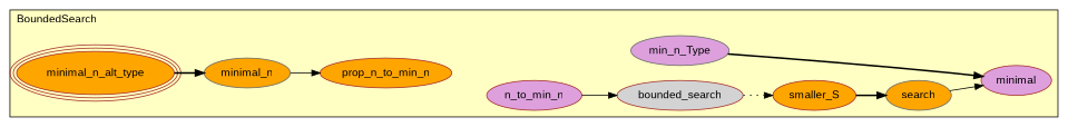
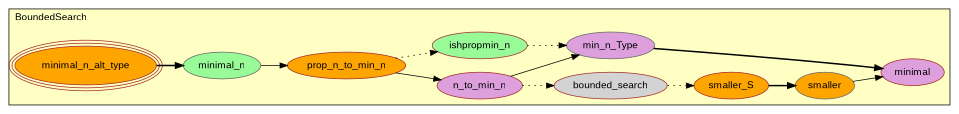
  digraph {
    fontname="Liberation Sans"
    rankdir=LR
    node [color=brown fillcolor=orange fontname="Liberation Sans" style=filled]
    edge [fontname="Liberation Sans" style=solid]
    n1 [label=minimal_n_alt_type peripheries=3]
-   n2 [color=gray40 label=minimal_n]
+   n2 [color=gray40 fillcolor=palegreen label=minimal_n]
    n3 [label=prop_n_to_min_n]
    n4 [fillcolor=plum label=n_to_min_n]
    n5 [fillcolor=lightgrey label=bounded_search]
    n6 [label=smaller_S]
-   n7 [color=gray40 label=search]
+   n7 [color=gray40 label=smaller]
+   n8 [fillcolor=palegreen label=ishpropmin_n]
    n9 [color=gray40 fillcolor=plum label=min_n_Type]
    n10 [fillcolor=plum label=minimal]
    subgraph cluster_1 {
      fillcolor="#FFFFC3"
      label=BoundedSearch
      labeljust=l
      style=filled
      n1
      n2
      n3
      n4
      n5
      n6
      n7
+     n8
      n9
      n10
    }
    n1 -> n2 [style=bold]
    n2 -> n3
-   n4 -> n5
+   n3 -> n4
+   n3 -> n8 [style=dotted]
+   n4 -> n5 [style=dotted]
+   n4 -> n9
    n5 -> n6 [style=dotted]
    n6 -> n7 [style=bold]
    n7 -> n10
+   n8 -> n9 [style=dotted]
    n9 -> n10 [style=bold]
  }
